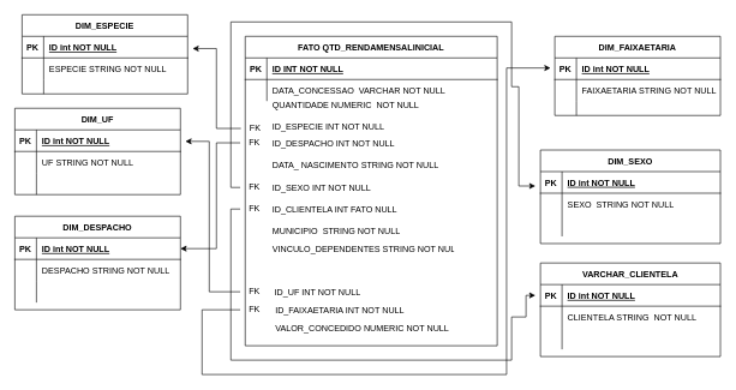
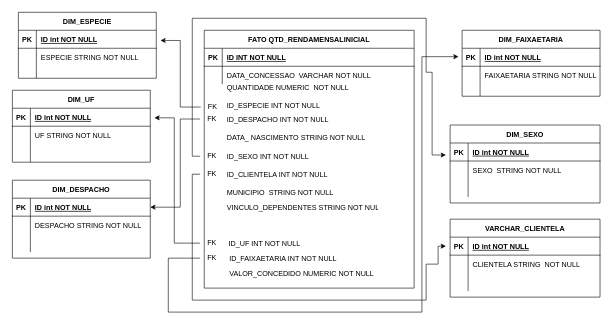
  <mxCell id="0" />
  <mxCell id="1" parent="0" />
  <mxCell id="2" value="DIM_UF" style="shape=table;startSize=30;container=1;collapsible=1;childLayout=tableLayout;fixedRows=1;rowLines=0;fontStyle=1;align=center;resizeLast=1;" parent="1" vertex="1"><mxGeometry x="20" y="150" width="230" height="120" as="geometry" /></mxCell>
  <mxCell id="3" value="" style="shape=partialRectangle;collapsible=0;dropTarget=0;pointerEvents=0;fillColor=none;points=[[0,0.5],[1,0.5]];portConstraint=eastwest;top=0;left=0;right=0;bottom=1;" parent="2" vertex="1"><mxGeometry y="30" width="230" height="30" as="geometry" /></mxCell>
  <mxCell id="4" value="PK" style="shape=partialRectangle;overflow=hidden;connectable=0;fillColor=none;top=0;left=0;bottom=0;right=0;fontStyle=1;" parent="3" vertex="1"><mxGeometry width="30" height="30" as="geometry" /></mxCell>
  <mxCell id="5" value="ID int NOT NULL " style="shape=partialRectangle;overflow=hidden;connectable=0;fillColor=none;top=0;left=0;bottom=0;right=0;align=left;spacingLeft=6;fontStyle=5;" parent="3" vertex="1"><mxGeometry x="30" width="200" height="30" as="geometry" /></mxCell>
  <mxCell id="6" value="" style="shape=partialRectangle;collapsible=0;dropTarget=0;pointerEvents=0;fillColor=none;points=[[0,0.5],[1,0.5]];portConstraint=eastwest;top=0;left=0;right=0;bottom=0;" parent="2" vertex="1"><mxGeometry y="60" width="230" height="30" as="geometry" /></mxCell>
  <mxCell id="7" value="" style="shape=partialRectangle;overflow=hidden;connectable=0;fillColor=none;top=0;left=0;bottom=0;right=0;" parent="6" vertex="1"><mxGeometry width="30" height="30" as="geometry" /></mxCell>
  <mxCell id="8" value="UF STRING NOT NULL" style="shape=partialRectangle;overflow=hidden;connectable=0;fillColor=none;top=0;left=0;bottom=0;right=0;align=left;spacingLeft=6;" parent="6" vertex="1"><mxGeometry x="30" width="200" height="30" as="geometry" /></mxCell>
  <mxCell id="9" value="" style="shape=partialRectangle;collapsible=0;dropTarget=0;pointerEvents=0;fillColor=none;points=[[0,0.5],[1,0.5]];portConstraint=eastwest;top=0;left=0;right=0;bottom=0;" parent="2" vertex="1"><mxGeometry y="90" width="230" height="30" as="geometry" /></mxCell>
  <mxCell id="10" value="" style="shape=partialRectangle;overflow=hidden;connectable=0;fillColor=none;top=0;left=0;bottom=0;right=0;" parent="9" vertex="1"><mxGeometry width="30" height="30" as="geometry" /></mxCell>
  <mxCell id="11" value="" style="shape=partialRectangle;overflow=hidden;connectable=0;fillColor=none;top=0;left=0;bottom=0;right=0;align=left;spacingLeft=6;" parent="9" vertex="1"><mxGeometry x="30" width="200" height="30" as="geometry" /></mxCell>
  <mxCell id="12" value="FATO QTD_RENDAMENSALINICIAL" style="shape=table;startSize=30;container=1;collapsible=1;childLayout=tableLayout;fixedRows=1;rowLines=0;fontStyle=1;align=center;resizeLast=1;" parent="1" vertex="1"><mxGeometry x="340" y="50" width="350" height="430" as="geometry" /></mxCell>
  <mxCell id="13" value="" style="shape=partialRectangle;collapsible=0;dropTarget=0;pointerEvents=0;fillColor=none;points=[[0,0.5],[1,0.5]];portConstraint=eastwest;top=0;left=0;right=0;bottom=1;" parent="12" vertex="1"><mxGeometry y="30" width="350" height="30" as="geometry" /></mxCell>
  <mxCell id="14" value="PK" style="shape=partialRectangle;overflow=hidden;connectable=0;fillColor=none;top=0;left=0;bottom=0;right=0;fontStyle=1;" parent="13" vertex="1"><mxGeometry width="30" height="30" as="geometry" /></mxCell>
  <mxCell id="15" value="ID INT NOT NULL" style="shape=partialRectangle;overflow=hidden;connectable=0;fillColor=none;top=0;left=0;bottom=0;right=0;align=left;spacingLeft=6;fontStyle=5;" parent="13" vertex="1"><mxGeometry x="30" width="320" height="30" as="geometry" /></mxCell>
  <mxCell id="16" value="" style="shape=partialRectangle;collapsible=0;dropTarget=0;pointerEvents=0;fillColor=none;points=[[0,0.5],[1,0.5]];portConstraint=eastwest;top=0;left=0;right=0;bottom=0;" parent="12" vertex="1"><mxGeometry y="60" width="350" height="30" as="geometry" /></mxCell>
  <mxCell id="17" value="" style="shape=partialRectangle;overflow=hidden;connectable=0;fillColor=none;top=0;left=0;bottom=0;right=0;" parent="16" vertex="1"><mxGeometry width="30" height="30" as="geometry" /></mxCell>
  <mxCell id="18" value="DATA_CONCESSAO  VARCHAR NOT NULL" style="shape=partialRectangle;overflow=hidden;connectable=0;fillColor=none;top=0;left=0;bottom=0;right=0;align=left;spacingLeft=6;" parent="16" vertex="1"><mxGeometry x="30" width="320" height="30" as="geometry" /></mxCell>
  <mxCell id="19" value="" style="shape=partialRectangle;collapsible=0;dropTarget=0;pointerEvents=0;fillColor=none;points=[[0,0.5],[1,0.5]];portConstraint=eastwest;top=0;left=0;right=0;bottom=0;" parent="1" vertex="1"><mxGeometry x="340" y="130" width="290" height="30" as="geometry" /></mxCell>
  <mxCell id="20" value="" style="shape=partialRectangle;overflow=hidden;connectable=0;fillColor=none;top=0;left=0;bottom=0;right=0;" parent="19" vertex="1"><mxGeometry width="30" height="30" as="geometry" /></mxCell>
  <mxCell id="21" value="QUANTIDADE NUMERIC  NOT NULL" style="shape=partialRectangle;overflow=hidden;connectable=0;fillColor=none;top=0;left=0;bottom=0;right=0;align=left;spacingLeft=6;" parent="1" vertex="1"><mxGeometry x="370" y="130" width="260" height="30" as="geometry" /></mxCell>
- <mxCell id="22" value="ID_CLIENTELA INT FATO NULL " style="shape=partialRectangle;overflow=hidden;connectable=0;fillColor=none;top=0;left=0;bottom=0;right=0;align=left;spacingLeft=6;" parent="1" vertex="1"><mxGeometry x="370" y="275" width="260" height="30" as="geometry" /></mxCell>
+ <mxCell id="22" value="ID_CLIENTELA INT NOT NULL " style="shape=partialRectangle;overflow=hidden;connectable=0;fillColor=none;top=0;left=0;bottom=0;right=0;align=left;spacingLeft=6;" parent="1" vertex="1"><mxGeometry x="370" y="275" width="260" height="30" as="geometry" /></mxCell>
  <mxCell id="23" style="edgeStyle=orthogonalEdgeStyle;rounded=0;orthogonalLoop=1;jettySize=auto;html=1;entryX=1;entryY=0.5;entryDx=0;entryDy=0;" parent="1" source="24" target="41" edge="1"><mxGeometry relative="1" as="geometry"><Array as="points"><mxPoint x="300" y="198" /><mxPoint x="300" y="345" /></Array></mxGeometry></mxCell>
  <mxCell id="24" value="FK" style="text;html=1;strokeColor=none;fillColor=none;align=center;verticalAlign=middle;whiteSpace=wrap;rounded=0;" parent="1" vertex="1"><mxGeometry x="333" y="188" width="40" height="20" as="geometry" /></mxCell>
  <mxCell id="25" value="ID_UF INT NOT NULL " style="shape=partialRectangle;overflow=hidden;connectable=0;fillColor=none;top=0;left=0;bottom=0;right=0;align=left;spacingLeft=6;" parent="1" vertex="1"><mxGeometry x="373" y="391" width="260" height="30" as="geometry" /></mxCell>
  <mxCell id="26" style="edgeStyle=orthogonalEdgeStyle;rounded=0;orthogonalLoop=1;jettySize=auto;html=1;entryX=1.03;entryY=0.567;entryDx=0;entryDy=0;entryPerimeter=0;" edge="1" parent="1" source="27" target="71"><mxGeometry relative="1" as="geometry"><Array as="points"><mxPoint x="300" y="178" /><mxPoint x="300" y="67" /></Array></mxGeometry></mxCell>
  <mxCell id="27" value="FK" style="text;html=1;strokeColor=none;fillColor=none;align=center;verticalAlign=middle;whiteSpace=wrap;rounded=0;" parent="1" vertex="1"><mxGeometry x="334" y="168" width="40" height="20" as="geometry" /></mxCell>
  <mxCell id="28" value="ID_ESPECIE INT NOT NULL " style="shape=partialRectangle;overflow=hidden;connectable=0;fillColor=none;top=0;left=0;bottom=0;right=0;align=left;spacingLeft=6;" parent="1" vertex="1"><mxGeometry x="370" y="160" width="260" height="30" as="geometry" /></mxCell>
  <mxCell id="29" value="ID_DESPACHO INT NOT NULL " style="shape=partialRectangle;overflow=hidden;connectable=0;fillColor=none;top=0;left=0;bottom=0;right=0;align=left;spacingLeft=6;" parent="1" vertex="1"><mxGeometry x="370" y="183" width="260" height="30" as="geometry" /></mxCell>
  <mxCell id="30" value="ID_SEXO INT NOT NULL " style="shape=partialRectangle;overflow=hidden;connectable=0;fillColor=none;top=0;left=0;bottom=0;right=0;align=left;spacingLeft=6;" parent="1" vertex="1"><mxGeometry x="370" y="245" width="260" height="30" as="geometry" /></mxCell>
  <mxCell id="31" style="edgeStyle=orthogonalEdgeStyle;rounded=0;orthogonalLoop=1;jettySize=auto;html=1;entryX=-0.028;entryY=0.667;entryDx=0;entryDy=0;entryPerimeter=0;" parent="1" source="32" target="61" edge="1"><mxGeometry relative="1" as="geometry"><Array as="points"><mxPoint x="320" y="260" /><mxPoint x="320" y="30" /><mxPoint x="710" y="30" /><mxPoint x="710" y="120" /><mxPoint x="720" y="120" /><mxPoint x="720" y="258" /></Array></mxGeometry></mxCell>
  <mxCell id="32" value="FK" style="text;html=1;strokeColor=none;fillColor=none;align=center;verticalAlign=middle;whiteSpace=wrap;rounded=0;" parent="1" vertex="1"><mxGeometry x="333" y="250" width="40" height="20" as="geometry" /></mxCell>
  <mxCell id="33" style="edgeStyle=orthogonalEdgeStyle;rounded=0;orthogonalLoop=1;jettySize=auto;html=1;entryX=1.03;entryY=0.533;entryDx=0;entryDy=0;entryPerimeter=0;" parent="1" source="34" target="3" edge="1"><mxGeometry relative="1" as="geometry"><Array as="points"><mxPoint x="290" y="405" /><mxPoint x="290" y="196" /></Array></mxGeometry></mxCell>
  <mxCell id="34" value="FK" style="text;html=1;strokeColor=none;fillColor=none;align=center;verticalAlign=middle;whiteSpace=wrap;rounded=0;" parent="1" vertex="1"><mxGeometry x="333" y="395" width="40" height="20" as="geometry" /></mxCell>
  <mxCell id="35" style="edgeStyle=orthogonalEdgeStyle;rounded=0;orthogonalLoop=1;jettySize=auto;html=1;entryX=-0.028;entryY=0.5;entryDx=0;entryDy=0;entryPerimeter=0;" parent="1" source="36" target="51" edge="1"><mxGeometry relative="1" as="geometry"><Array as="points"><mxPoint x="320" y="290" /><mxPoint x="320" y="500" /><mxPoint x="710" y="500" /><mxPoint x="710" y="440" /><mxPoint x="730" y="440" /><mxPoint x="730" y="410" /></Array></mxGeometry></mxCell>
  <mxCell id="36" value="FK" style="text;html=1;strokeColor=none;fillColor=none;align=center;verticalAlign=middle;whiteSpace=wrap;rounded=0;" parent="1" vertex="1"><mxGeometry x="333" y="280" width="40" height="20" as="geometry" /></mxCell>
  <mxCell id="37" value="VINCULO_DEPENDENTES STRING NOT NULL " style="shape=partialRectangle;overflow=hidden;connectable=0;fillColor=none;top=0;left=0;bottom=0;right=0;align=left;spacingLeft=6;" parent="1" vertex="1"><mxGeometry x="370" y="330" width="260" height="30" as="geometry" /></mxCell>
  <mxCell id="38" value="MUNICIPIO  STRING NOT NULL " style="shape=partialRectangle;overflow=hidden;connectable=0;fillColor=none;top=0;left=0;bottom=0;right=0;align=left;spacingLeft=6;" parent="1" vertex="1"><mxGeometry x="370" y="305" width="260" height="30" as="geometry" /></mxCell>
  <mxCell id="39" value="DATA_ NASCIMENTO STRING NOT NULL " style="shape=partialRectangle;overflow=hidden;connectable=0;fillColor=none;top=0;left=0;bottom=0;right=0;align=left;spacingLeft=6;" parent="1" vertex="1"><mxGeometry x="370" y="213" width="260" height="30" as="geometry" /></mxCell>
  <mxCell id="40" value="DIM_DESPACHO" style="shape=table;startSize=30;container=1;collapsible=1;childLayout=tableLayout;fixedRows=1;rowLines=0;fontStyle=1;align=center;resizeLast=1;" parent="1" vertex="1"><mxGeometry x="20" y="300" width="230" height="130" as="geometry" /></mxCell>
  <mxCell id="41" value="" style="shape=partialRectangle;collapsible=0;dropTarget=0;pointerEvents=0;fillColor=none;points=[[0,0.5],[1,0.5]];portConstraint=eastwest;top=0;left=0;right=0;bottom=1;" parent="40" vertex="1"><mxGeometry y="30" width="230" height="30" as="geometry" /></mxCell>
  <mxCell id="42" value="PK" style="shape=partialRectangle;overflow=hidden;connectable=0;fillColor=none;top=0;left=0;bottom=0;right=0;fontStyle=1;" parent="41" vertex="1"><mxGeometry width="30" height="30" as="geometry" /></mxCell>
  <mxCell id="43" value="ID int NOT NULL " style="shape=partialRectangle;overflow=hidden;connectable=0;fillColor=none;top=0;left=0;bottom=0;right=0;align=left;spacingLeft=6;fontStyle=5;" parent="41" vertex="1"><mxGeometry x="30" width="200" height="30" as="geometry" /></mxCell>
  <mxCell id="44" value="" style="shape=partialRectangle;collapsible=0;dropTarget=0;pointerEvents=0;fillColor=none;points=[[0,0.5],[1,0.5]];portConstraint=eastwest;top=0;left=0;right=0;bottom=0;" parent="40" vertex="1"><mxGeometry y="60" width="230" height="30" as="geometry" /></mxCell>
  <mxCell id="45" value="" style="shape=partialRectangle;overflow=hidden;connectable=0;fillColor=none;top=0;left=0;bottom=0;right=0;" parent="44" vertex="1"><mxGeometry width="30" height="30" as="geometry" /></mxCell>
  <mxCell id="46" value="DESPACHO STRING NOT NULL" style="shape=partialRectangle;overflow=hidden;connectable=0;fillColor=none;top=0;left=0;bottom=0;right=0;align=left;spacingLeft=6;" parent="44" vertex="1"><mxGeometry x="30" width="200" height="30" as="geometry" /></mxCell>
  <mxCell id="47" value="" style="shape=partialRectangle;collapsible=0;dropTarget=0;pointerEvents=0;fillColor=none;points=[[0,0.5],[1,0.5]];portConstraint=eastwest;top=0;left=0;right=0;bottom=0;" parent="40" vertex="1"><mxGeometry y="90" width="230" height="30" as="geometry" /></mxCell>
  <mxCell id="48" value="" style="shape=partialRectangle;overflow=hidden;connectable=0;fillColor=none;top=0;left=0;bottom=0;right=0;" parent="47" vertex="1"><mxGeometry width="30" height="30" as="geometry" /></mxCell>
  <mxCell id="49" value="" style="shape=partialRectangle;overflow=hidden;connectable=0;fillColor=none;top=0;left=0;bottom=0;right=0;align=left;spacingLeft=6;" parent="47" vertex="1"><mxGeometry x="30" width="200" height="30" as="geometry" /></mxCell>
  <mxCell id="50" value="VARCHAR_CLIENTELA" style="shape=table;startSize=30;container=1;collapsible=1;childLayout=tableLayout;fixedRows=1;rowLines=0;fontStyle=1;align=center;resizeLast=1;" parent="1" vertex="1"><mxGeometry x="750" y="365" width="250" height="130" as="geometry" /></mxCell>
  <mxCell id="51" value="" style="shape=partialRectangle;collapsible=0;dropTarget=0;pointerEvents=0;fillColor=none;points=[[0,0.5],[1,0.5]];portConstraint=eastwest;top=0;left=0;right=0;bottom=1;" parent="50" vertex="1"><mxGeometry y="30" width="250" height="30" as="geometry" /></mxCell>
  <mxCell id="52" value="PK" style="shape=partialRectangle;overflow=hidden;connectable=0;fillColor=none;top=0;left=0;bottom=0;right=0;fontStyle=1;" parent="51" vertex="1"><mxGeometry width="30" height="30" as="geometry" /></mxCell>
  <mxCell id="53" value="ID int NOT NULL " style="shape=partialRectangle;overflow=hidden;connectable=0;fillColor=none;top=0;left=0;bottom=0;right=0;align=left;spacingLeft=6;fontStyle=5;" parent="51" vertex="1"><mxGeometry x="30" width="220" height="30" as="geometry" /></mxCell>
  <mxCell id="54" value="" style="shape=partialRectangle;collapsible=0;dropTarget=0;pointerEvents=0;fillColor=none;points=[[0,0.5],[1,0.5]];portConstraint=eastwest;top=0;left=0;right=0;bottom=0;" parent="50" vertex="1"><mxGeometry y="60" width="250" height="30" as="geometry" /></mxCell>
  <mxCell id="55" value="" style="shape=partialRectangle;overflow=hidden;connectable=0;fillColor=none;top=0;left=0;bottom=0;right=0;" parent="54" vertex="1"><mxGeometry width="30" height="30" as="geometry" /></mxCell>
  <mxCell id="56" value="CLIENTELA STRING  NOT NULL" style="shape=partialRectangle;overflow=hidden;connectable=0;fillColor=none;top=0;left=0;bottom=0;right=0;align=left;spacingLeft=6;" parent="54" vertex="1"><mxGeometry x="30" width="220" height="30" as="geometry" /></mxCell>
  <mxCell id="57" value="" style="shape=partialRectangle;collapsible=0;dropTarget=0;pointerEvents=0;fillColor=none;points=[[0,0.5],[1,0.5]];portConstraint=eastwest;top=0;left=0;right=0;bottom=0;" parent="50" vertex="1"><mxGeometry y="90" width="250" height="30" as="geometry" /></mxCell>
  <mxCell id="58" value="" style="shape=partialRectangle;overflow=hidden;connectable=0;fillColor=none;top=0;left=0;bottom=0;right=0;" parent="57" vertex="1"><mxGeometry width="30" height="30" as="geometry" /></mxCell>
  <mxCell id="59" value="" style="shape=partialRectangle;overflow=hidden;connectable=0;fillColor=none;top=0;left=0;bottom=0;right=0;align=left;spacingLeft=6;" parent="57" vertex="1"><mxGeometry x="30" width="220" height="30" as="geometry" /></mxCell>
  <mxCell id="60" value="DIM_SEXO" style="shape=table;startSize=30;container=1;collapsible=1;childLayout=tableLayout;fixedRows=1;rowLines=0;fontStyle=1;align=center;resizeLast=1;" parent="1" vertex="1"><mxGeometry x="750" y="208" width="250" height="130" as="geometry" /></mxCell>
  <mxCell id="61" value="" style="shape=partialRectangle;collapsible=0;dropTarget=0;pointerEvents=0;fillColor=none;points=[[0,0.5],[1,0.5]];portConstraint=eastwest;top=0;left=0;right=0;bottom=1;" parent="60" vertex="1"><mxGeometry y="30" width="250" height="30" as="geometry" /></mxCell>
  <mxCell id="62" value="PK" style="shape=partialRectangle;overflow=hidden;connectable=0;fillColor=none;top=0;left=0;bottom=0;right=0;fontStyle=1;" parent="61" vertex="1"><mxGeometry width="30" height="30" as="geometry" /></mxCell>
  <mxCell id="63" value="ID int NOT NULL " style="shape=partialRectangle;overflow=hidden;connectable=0;fillColor=none;top=0;left=0;bottom=0;right=0;align=left;spacingLeft=6;fontStyle=5;" parent="61" vertex="1"><mxGeometry x="30" width="220" height="30" as="geometry" /></mxCell>
  <mxCell id="64" value="" style="shape=partialRectangle;collapsible=0;dropTarget=0;pointerEvents=0;fillColor=none;points=[[0,0.5],[1,0.5]];portConstraint=eastwest;top=0;left=0;right=0;bottom=0;" parent="60" vertex="1"><mxGeometry y="60" width="250" height="30" as="geometry" /></mxCell>
  <mxCell id="65" value="" style="shape=partialRectangle;overflow=hidden;connectable=0;fillColor=none;top=0;left=0;bottom=0;right=0;" parent="64" vertex="1"><mxGeometry width="30" height="30" as="geometry" /></mxCell>
  <mxCell id="66" value="SEXO  STRING NOT NULL" style="shape=partialRectangle;overflow=hidden;connectable=0;fillColor=none;top=0;left=0;bottom=0;right=0;align=left;spacingLeft=6;" parent="64" vertex="1"><mxGeometry x="30" width="220" height="30" as="geometry" /></mxCell>
  <mxCell id="67" value="" style="shape=partialRectangle;collapsible=0;dropTarget=0;pointerEvents=0;fillColor=none;points=[[0,0.5],[1,0.5]];portConstraint=eastwest;top=0;left=0;right=0;bottom=0;" parent="60" vertex="1"><mxGeometry y="90" width="250" height="30" as="geometry" /></mxCell>
  <mxCell id="68" value="" style="shape=partialRectangle;overflow=hidden;connectable=0;fillColor=none;top=0;left=0;bottom=0;right=0;" parent="67" vertex="1"><mxGeometry width="30" height="30" as="geometry" /></mxCell>
  <mxCell id="69" value="" style="shape=partialRectangle;overflow=hidden;connectable=0;fillColor=none;top=0;left=0;bottom=0;right=0;align=left;spacingLeft=6;" parent="67" vertex="1"><mxGeometry x="30" width="220" height="30" as="geometry" /></mxCell>
  <mxCell id="70" value="DIM_ESPECIE" style="shape=table;startSize=30;container=1;collapsible=1;childLayout=tableLayout;fixedRows=1;rowLines=0;fontStyle=1;align=center;resizeLast=1;" parent="1" vertex="1"><mxGeometry y="20" width="230" height="110" as="geometry" x="30" /></mxCell>
  <mxCell id="71" value="" style="shape=partialRectangle;collapsible=0;dropTarget=0;pointerEvents=0;fillColor=none;points=[[0,0.5],[1,0.5]];portConstraint=eastwest;top=0;left=0;right=0;bottom=1;" parent="70" vertex="1"><mxGeometry y="30" width="230" height="30" as="geometry" /></mxCell>
  <mxCell id="72" value="PK" style="shape=partialRectangle;overflow=hidden;connectable=0;fillColor=none;top=0;left=0;bottom=0;right=0;fontStyle=1;" parent="71" vertex="1"><mxGeometry width="30" height="30" as="geometry" /></mxCell>
  <mxCell id="73" value="ID int NOT NULL " style="shape=partialRectangle;overflow=hidden;connectable=0;fillColor=none;top=0;left=0;bottom=0;right=0;align=left;spacingLeft=6;fontStyle=5;" parent="71" vertex="1"><mxGeometry x="30" width="200" height="30" as="geometry" /></mxCell>
  <mxCell id="74" value="" style="shape=partialRectangle;collapsible=0;dropTarget=0;pointerEvents=0;fillColor=none;points=[[0,0.5],[1,0.5]];portConstraint=eastwest;top=0;left=0;right=0;bottom=0;" parent="70" vertex="1"><mxGeometry y="60" width="230" height="30" as="geometry" /></mxCell>
  <mxCell id="75" value="" style="shape=partialRectangle;overflow=hidden;connectable=0;fillColor=none;top=0;left=0;bottom=0;right=0;" parent="74" vertex="1"><mxGeometry width="30" height="30" as="geometry" /></mxCell>
  <mxCell id="76" value="ESPECIE STRING NOT NULL" style="shape=partialRectangle;overflow=hidden;connectable=0;fillColor=none;top=0;left=0;bottom=0;right=0;align=left;spacingLeft=6;" parent="74" vertex="1"><mxGeometry x="30" width="200" height="30" as="geometry" /></mxCell>
  <mxCell id="77" value="" style="shape=partialRectangle;collapsible=0;dropTarget=0;pointerEvents=0;fillColor=none;points=[[0,0.5],[1,0.5]];portConstraint=eastwest;top=0;left=0;right=0;bottom=0;" parent="70" vertex="1"><mxGeometry y="90" width="230" height="20" as="geometry" /></mxCell>
  <mxCell id="78" value="" style="shape=partialRectangle;overflow=hidden;connectable=0;fillColor=none;top=0;left=0;bottom=0;right=0;" parent="77" vertex="1"><mxGeometry width="30" height="20" as="geometry" /></mxCell>
  <mxCell id="79" value="" style="shape=partialRectangle;overflow=hidden;connectable=0;fillColor=none;top=0;left=0;bottom=0;right=0;align=left;spacingLeft=6;" parent="77" vertex="1"><mxGeometry x="30" width="200" height="20" as="geometry" /></mxCell>
  <mxCell id="80" value="DIM_FAIXAETARIA" style="shape=table;startSize=30;container=1;collapsible=1;childLayout=tableLayout;fixedRows=1;rowLines=0;fontStyle=1;align=center;resizeLast=1;" parent="1" vertex="1"><mxGeometry x="770" y="50" width="230" height="110" as="geometry" /></mxCell>
  <mxCell id="81" value="" style="shape=partialRectangle;collapsible=0;dropTarget=0;pointerEvents=0;fillColor=none;points=[[0,0.5],[1,0.5]];portConstraint=eastwest;top=0;left=0;right=0;bottom=1;" parent="80" vertex="1"><mxGeometry y="30" width="230" height="30" as="geometry" /></mxCell>
  <mxCell id="82" value="PK" style="shape=partialRectangle;overflow=hidden;connectable=0;fillColor=none;top=0;left=0;bottom=0;right=0;fontStyle=1;" parent="81" vertex="1"><mxGeometry width="30" height="30" as="geometry" /></mxCell>
  <mxCell id="83" value="ID int NOT NULL " style="shape=partialRectangle;overflow=hidden;connectable=0;fillColor=none;top=0;left=0;bottom=0;right=0;align=left;spacingLeft=6;fontStyle=5;" parent="81" vertex="1"><mxGeometry x="30" width="200" height="30" as="geometry" /></mxCell>
  <mxCell id="84" value="" style="shape=partialRectangle;collapsible=0;dropTarget=0;pointerEvents=0;fillColor=none;points=[[0,0.5],[1,0.5]];portConstraint=eastwest;top=0;left=0;right=0;bottom=0;" parent="80" vertex="1"><mxGeometry y="60" width="230" height="30" as="geometry" /></mxCell>
  <mxCell id="85" value="" style="shape=partialRectangle;overflow=hidden;connectable=0;fillColor=none;top=0;left=0;bottom=0;right=0;" parent="84" vertex="1"><mxGeometry width="30" height="30" as="geometry" /></mxCell>
  <mxCell id="86" value="FAIXAETARIA STRING NOT NULL" style="shape=partialRectangle;overflow=hidden;connectable=0;fillColor=none;top=0;left=0;bottom=0;right=0;align=left;spacingLeft=6;" parent="84" vertex="1"><mxGeometry x="30" width="200" height="30" as="geometry" /></mxCell>
  <mxCell id="87" value="" style="shape=partialRectangle;collapsible=0;dropTarget=0;pointerEvents=0;fillColor=none;points=[[0,0.5],[1,0.5]];portConstraint=eastwest;top=0;left=0;right=0;bottom=0;" parent="80" vertex="1"><mxGeometry y="90" width="230" height="20" as="geometry" /></mxCell>
  <mxCell id="88" value="" style="shape=partialRectangle;overflow=hidden;connectable=0;fillColor=none;top=0;left=0;bottom=0;right=0;" parent="87" vertex="1"><mxGeometry width="30" height="20" as="geometry" /></mxCell>
  <mxCell id="89" value="" style="shape=partialRectangle;overflow=hidden;connectable=0;fillColor=none;top=0;left=0;bottom=0;right=0;align=left;spacingLeft=6;" parent="87" vertex="1"><mxGeometry x="30" width="200" height="20" as="geometry" /></mxCell>
  <mxCell id="90" value="ID_FAIXAETARIA INT NOT NULL " style="shape=partialRectangle;overflow=hidden;connectable=0;fillColor=none;top=0;left=0;bottom=0;right=0;align=left;spacingLeft=6;" vertex="1" parent="1"><mxGeometry x="374" y="415" width="260" height="30" as="geometry" /></mxCell>
  <mxCell id="91" style="edgeStyle=orthogonalEdgeStyle;rounded=0;orthogonalLoop=1;jettySize=auto;html=1;entryX=-0.026;entryY=0.467;entryDx=0;entryDy=0;entryPerimeter=0;" edge="1" parent="1" source="92" target="81"><mxGeometry relative="1" as="geometry"><Array as="points"><mxPoint x="280" y="430" /><mxPoint x="280" y="520" /><mxPoint x="703" y="520" /><mxPoint x="703" y="94" /></Array></mxGeometry></mxCell>
  <mxCell id="92" value="FK" style="text;html=1;strokeColor=none;fillColor=none;align=center;verticalAlign=middle;whiteSpace=wrap;rounded=0;" vertex="1" parent="1"><mxGeometry x="333" y="420" width="40" height="20" as="geometry" /></mxCell>
  <mxCell id="93" value="VALOR_CONCEDIDO NUMERIC NOT NULL " style="shape=partialRectangle;overflow=hidden;connectable=0;fillColor=none;top=0;left=0;bottom=0;right=0;align=left;spacingLeft=6;" vertex="1" parent="1"><mxGeometry x="374" y="440" width="260" height="30" as="geometry" /></mxCell>
